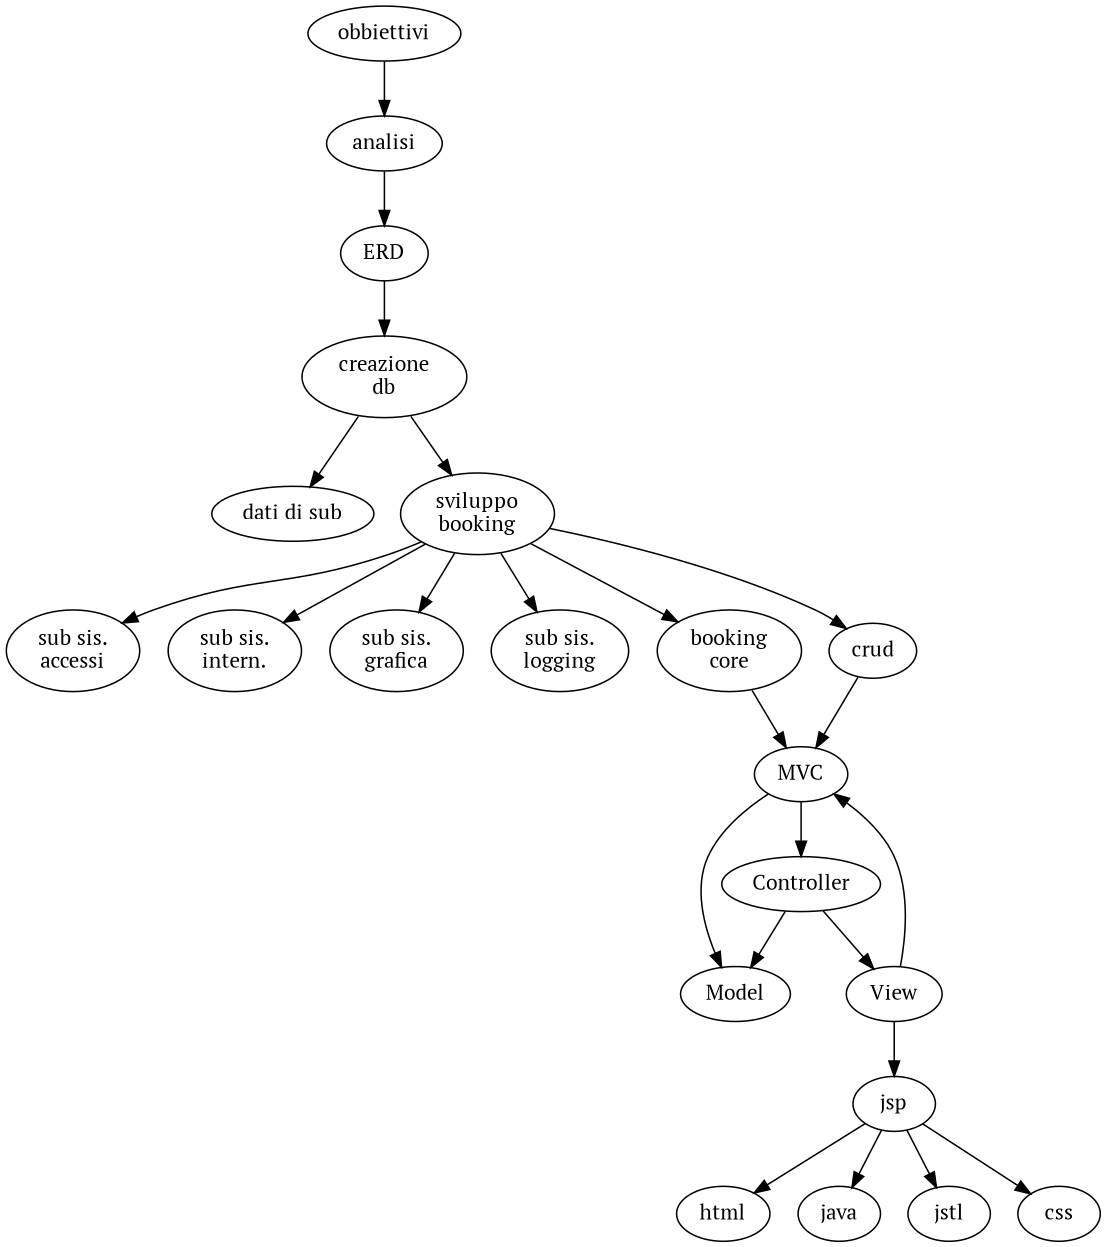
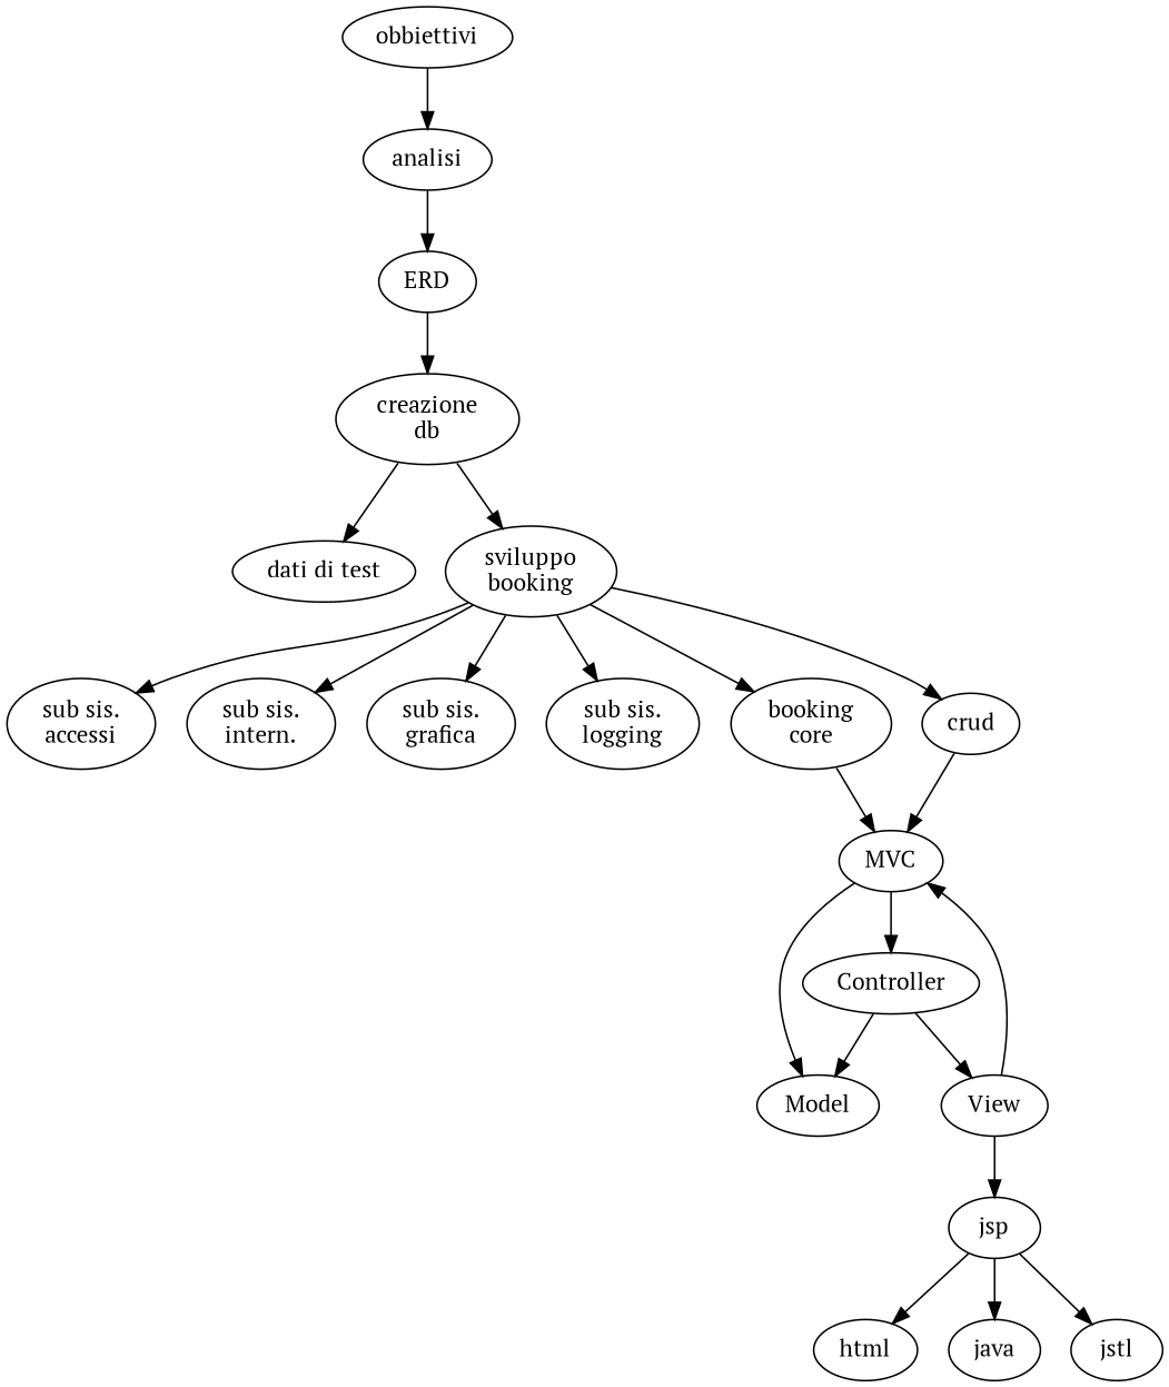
  digraph {
    fontname="PT Serif"
    node [fontname="PT Serif"]
    edge [fontname="PT Serif"]
    n1 [label=obbiettivi]
    n2 [label=analisi]
    n3 [label=ERD]
    n4 [label="creazione\ndb"]
-   n5 [label="dati di sub"]
+   n5 [label="dati di test"]
    n6 [label="sviluppo\nbooking"]
    n7 [label="sub sis.\naccessi"]
    n8 [label="sub sis.\nintern."]
    n9 [label="sub sis.\ngrafica"]
    n10 [label="sub sis.\nlogging"]
    n11 [label="booking\ncore"]
    crud
    MVC
    Model
    Controller
    View
    jsp
    html
    java
    jstl
-   css
    n1 -> n2
    n2 -> n3
    n3 -> n4
    n4 -> n5
    n4 -> n6
    n6 -> n7
    n6 -> n8
    n6 -> n9
    n6 -> n10
    n6 -> n11
    n6 -> crud
    n11 -> MVC
    crud -> MVC
    MVC -> Model
    MVC -> Controller
    Controller -> Model
    Controller -> View
    View -> MVC
    View -> jsp
    jsp -> html
    jsp -> java
    jsp -> jstl
-   jsp -> css
  }
